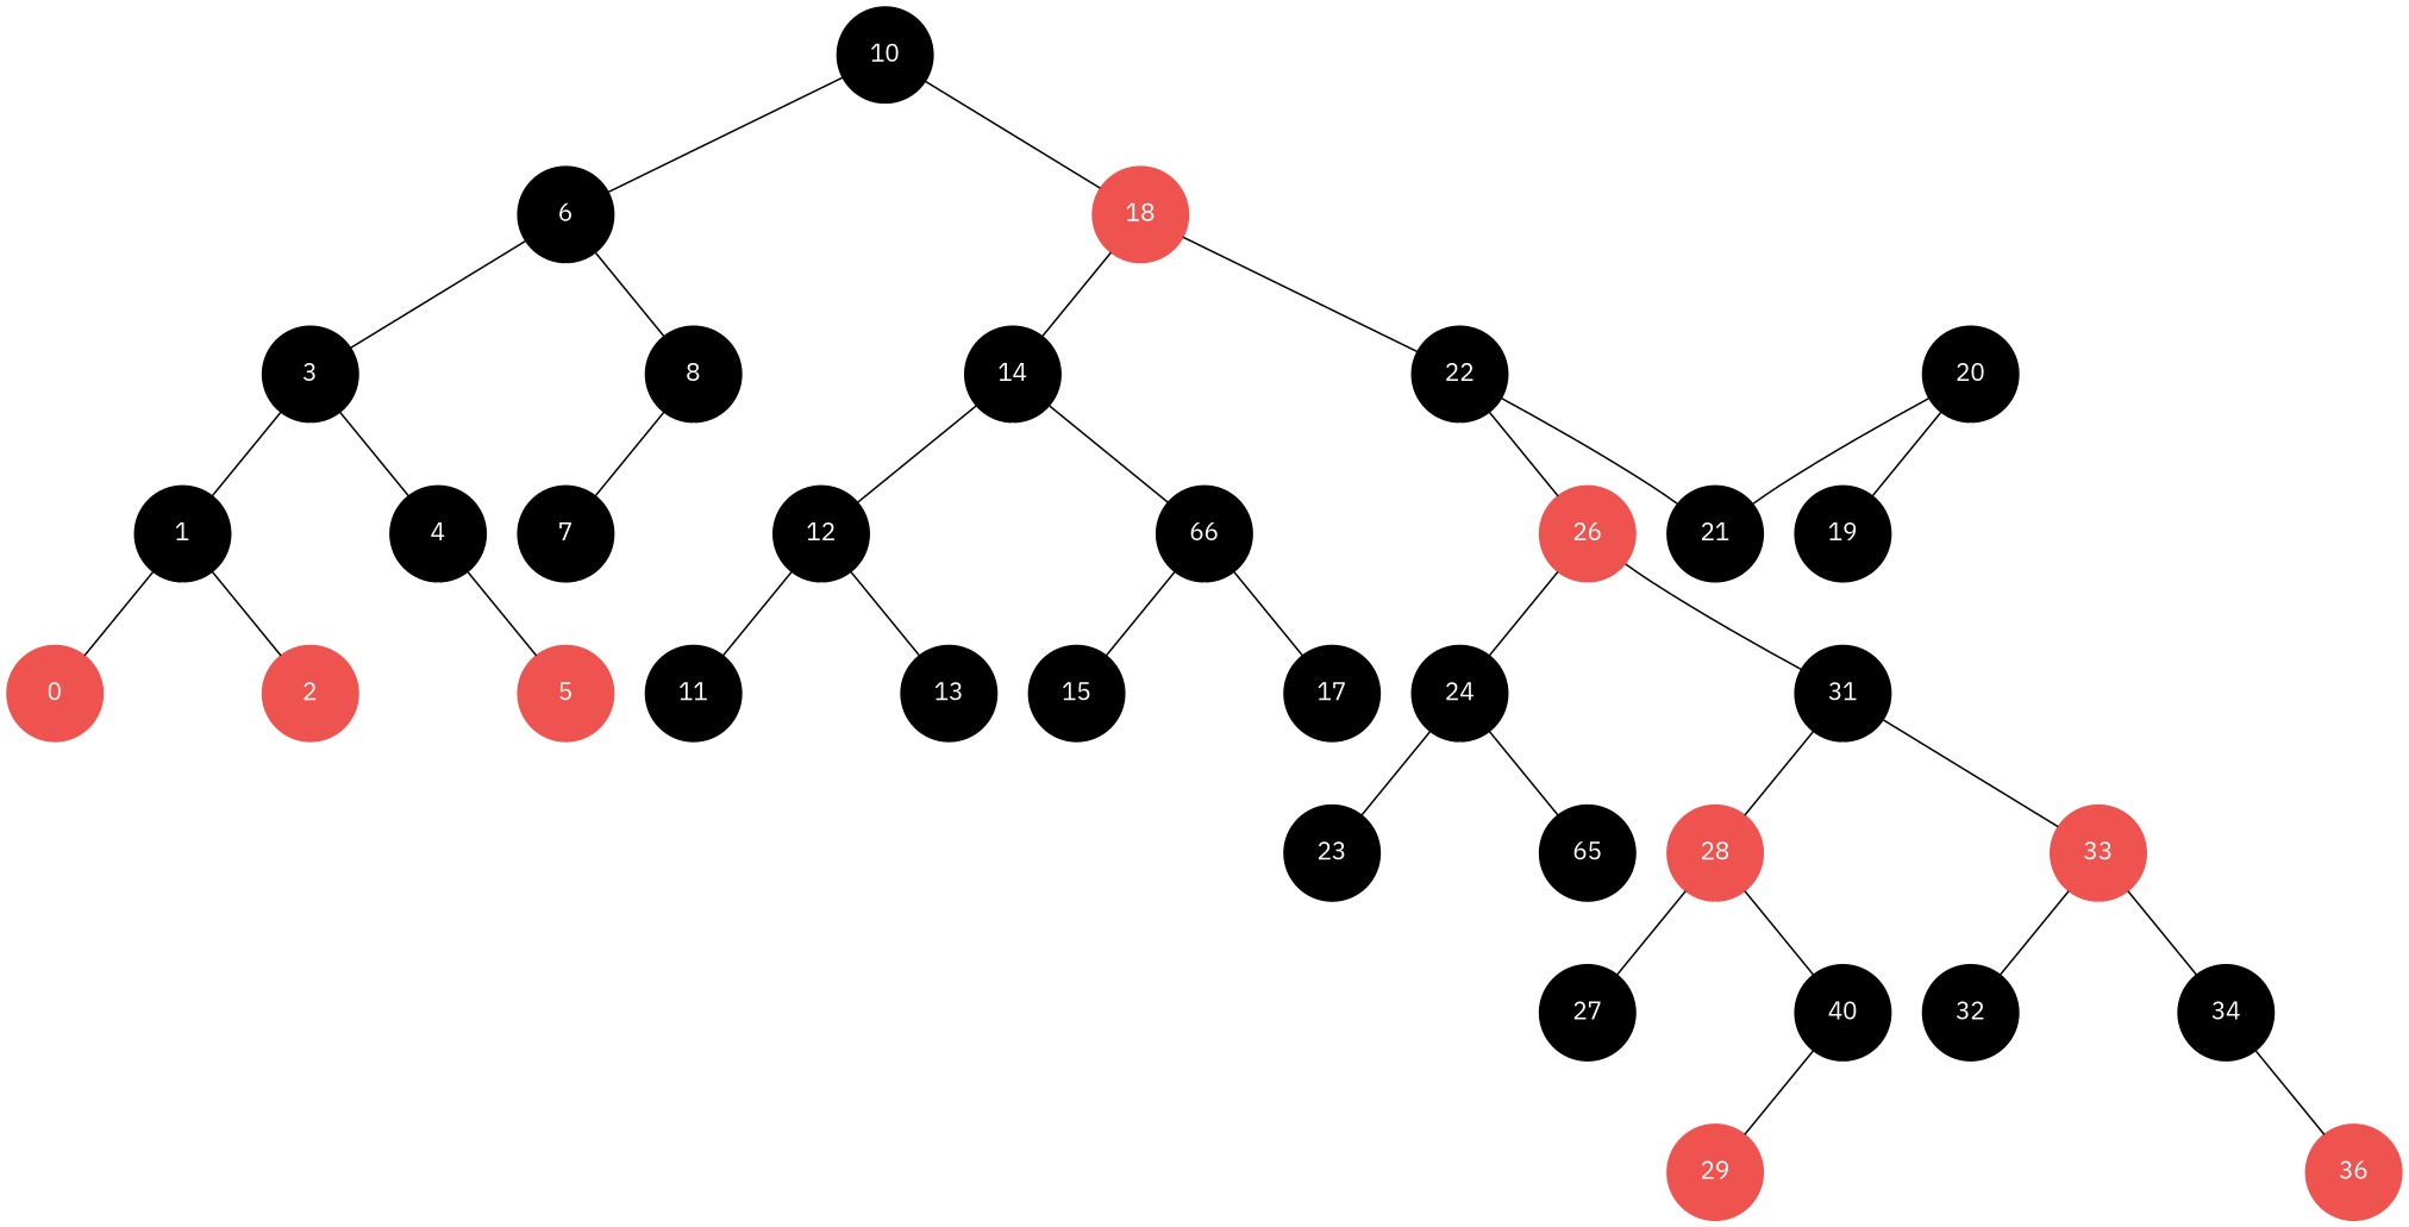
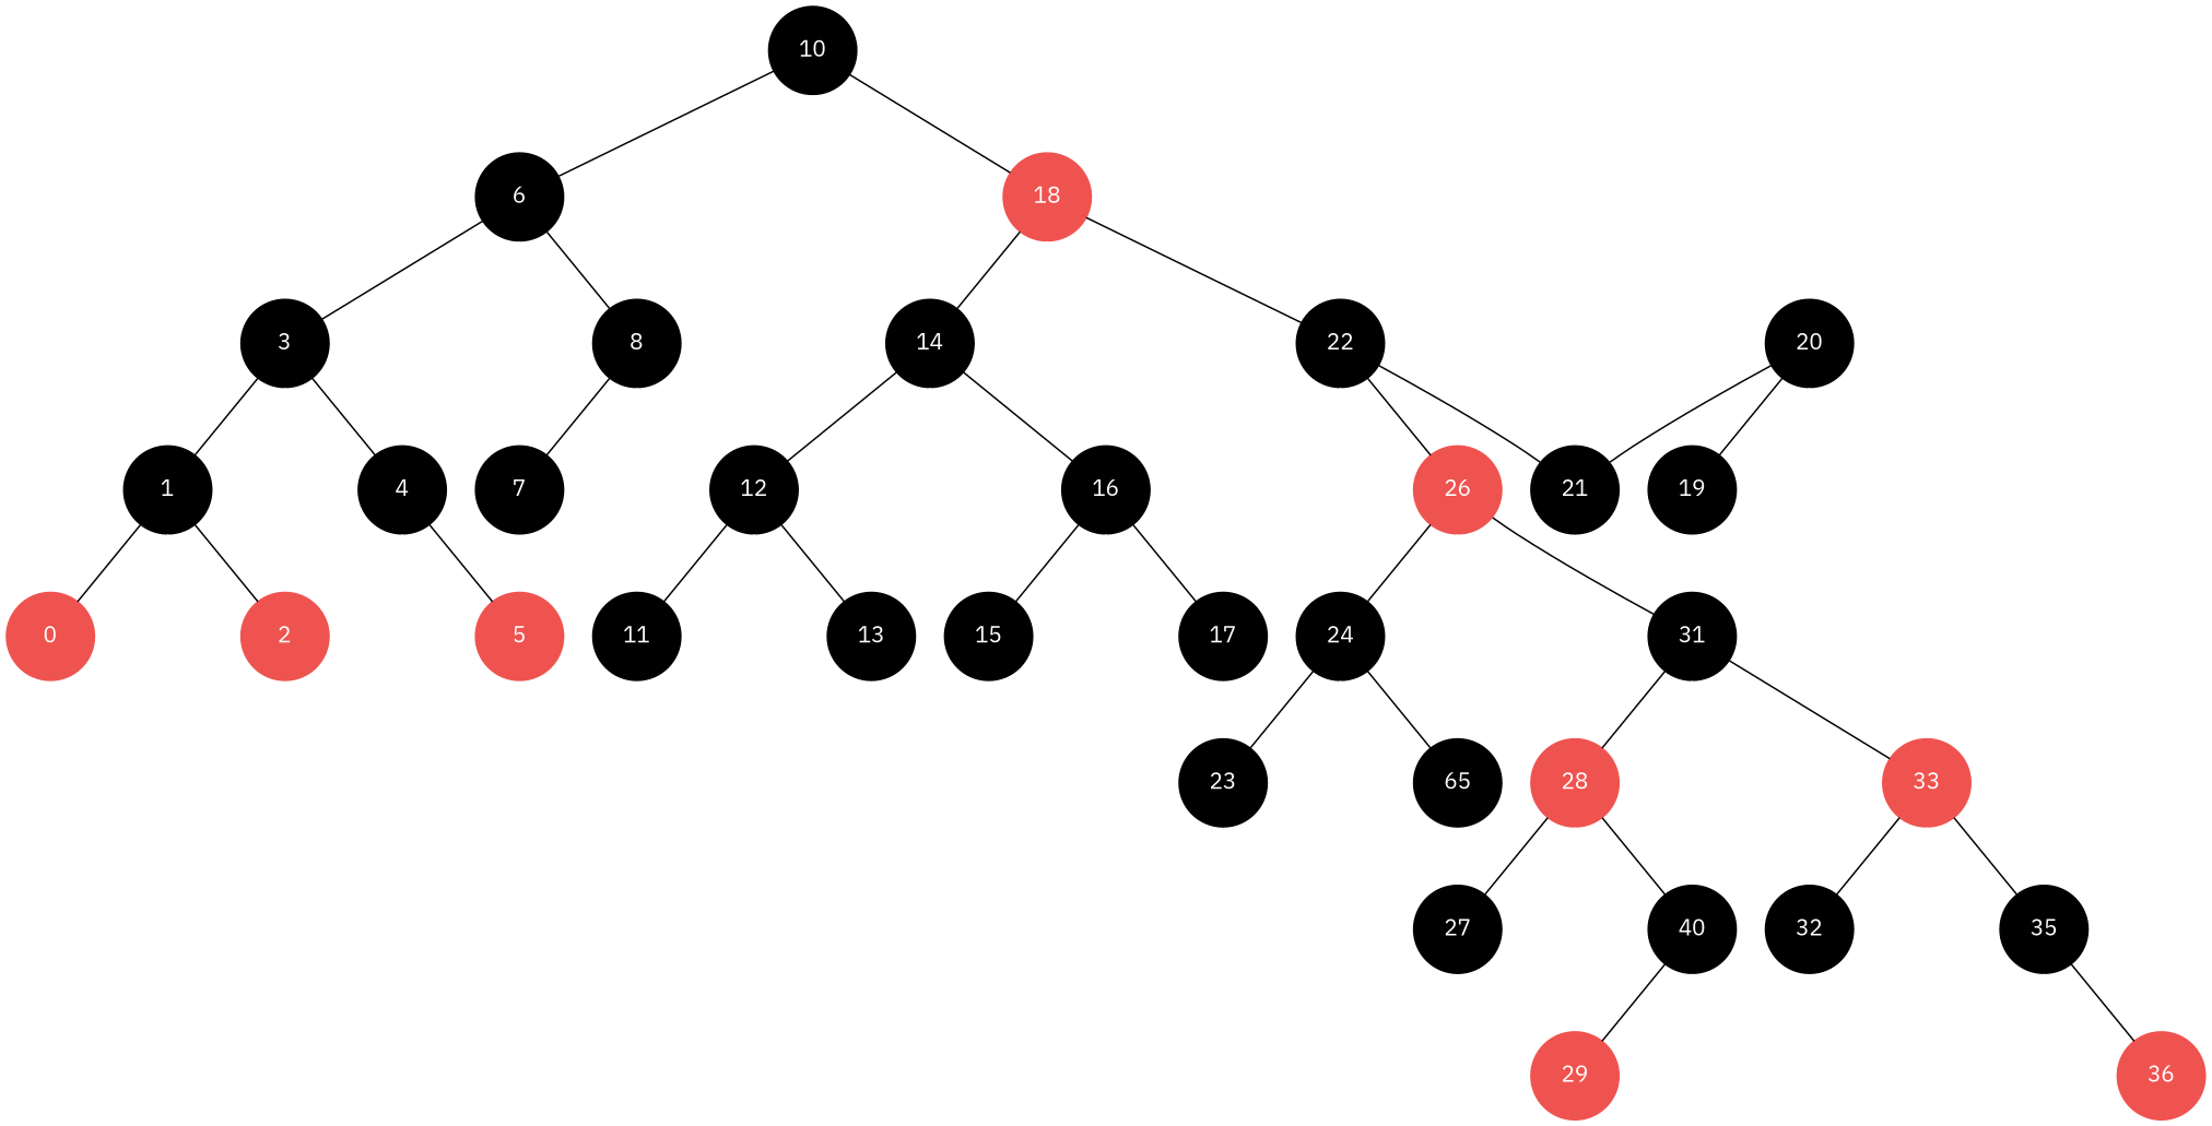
  digraph {
    fontname="IBM Plex Sans"
    node [color=black fixedsize=true fontcolor=white fontname="IBM Plex Sans" shape=circle style=filled]
    edge [arrowhead=none color=black fontname="IBM Plex Sans" style=filled weight=10]
    10 [height=0.75 width=0.75]
    6 [height=0.75 width=0.75]
    "[10" [color=white height=0.75 width=0.75]
    18 [color="#ef5350" height=0.75 width=0.75]
    3 [height=0.75 width=0.75]
    "[6" [color=white height=0.75 width=0.75]
    8 [height=0.75 width=0.75]
    14 [height=0.75 width=0.75]
    "[18" [color=white height=0.75 width=0.75]
    22 [height=0.75 width=0.75]
    1 [height=0.75 width=0.75]
    "[3" [color=white height=0.75 width=0.75]
    4 [height=0.75 width=0.75]
    7 [height=0.75 width=0.75]
    "[8" [color=white height=0.75 width=0.75]
    12 [height=0.75 width=0.75]
    "[14" [color=white height=0.75 width=0.75]
-   16 [height=0.75 width=0.75 label=66]
+   16 [height=0.75 width=0.75]
    "[22" [color=white height=0.75 width=0.75]
    26 [color="#ef5350" height=0.75 width=0.75]
    21 [height=0.75 width=0.75]
    11 [height=0.75 width=0.75]
    "[12" [color=white height=0.75 width=0.75]
    13 [height=0.75 width=0.75]
    15 [height=0.75 width=0.75]
    "[16" [color=white height=0.75 width=0.75]
    17 [height=0.75 width=0.75]
    20 [height=0.75 width=0.75]
    19 [height=0.75 width=0.75]
    "[20" [color=white height=0.75 width=0.75]
    24 [height=0.75 width=0.75]
    "[26" [color=white height=0.75 width=0.75]
    31 [height=0.75 width=0.75]
    23 [height=0.75 width=0.75]
    "[24" [color=white height=0.75 width=0.75]
    n36 [height=0.75 label=65 width=0.75]
    28 [color="#ef5350" height=0.75 width=0.75]
    "[31" [color=white height=0.75 width=0.75]
    33 [color="#ef5350" height=0.75 width=0.75]
    27 [height=0.75 width=0.75]
    "[28" [color=white height=0.75 width=0.75]
    n42 [height=0.75 label=40 width=0.75]
    32 [height=0.75 width=0.75]
    "[33" [color=white height=0.75 width=0.75]
-   34 [height=0.75 width=0.75]
+   34 [height=0.75 width=0.75 label=35]
    29 [color="#ef5350" height=0.75 width=0.75]
    "]30" [color=white height=0.75 width=0.75]
    "|34" [color=white height=0.75 width=0.75]
    36 [color="#ef5350" height=0.75 width=0.75]
    0 [color="#ef5350" height=0.75 width=0.75]
    "[1" [color=white height=0.75 width=0.75]
    2 [color="#ef5350" height=0.75 width=0.75]
    "|4" [color=white height=0.75 width=0.75]
    5 [color="#ef5350" height=0.75 width=0.75]
    10 -> 6
    10 -> "[10" [color=white weight=100]
    10 -> 18
    6 -> 3
    6 -> "[6" [color=white weight=100]
    6 -> 8
    18 -> 14
    18 -> "[18" [color=white weight=100]
    18 -> 22
    3 -> 1
    3 -> "[3" [color=white weight=100]
    3 -> 4
    8 -> 7
    8 -> "[8" [color=white weight=100]
    14 -> 12
    14 -> "[14" [color=white weight=100]
    14 -> 16
    22 -> "[22" [color=white weight=100]
    22 -> 26
    22 -> 21
    1 -> 0
    1 -> "[1" [color=white weight=100]
    1 -> 2
    4 -> "|4" [color=white weight=100]
    4 -> 5
    12 -> 11
    12 -> "[12" [color=white weight=100]
    12 -> 13
    16 -> 15
    16 -> "[16" [color=white weight=100]
    16 -> 17
    26 -> 24
    26 -> "[26" [color=white weight=100]
    26 -> 31
    20 -> 21
    20 -> 19
    20 -> "[20" [color=white weight=100]
    24 -> 23
    24 -> "[24" [color=white weight=100]
    24 -> n36
    31 -> 28
    31 -> "[31" [color=white weight=100]
    31 -> 33
    28 -> 27
    28 -> "[28" [color=white weight=100]
    28 -> n42
    33 -> 32
    33 -> "[33" [color=white weight=100]
    33 -> 34
    n42 -> 29
    n42 -> "]30" [color=white weight=100]
    34 -> "|34" [color=white weight=100]
    34 -> 36
  }
